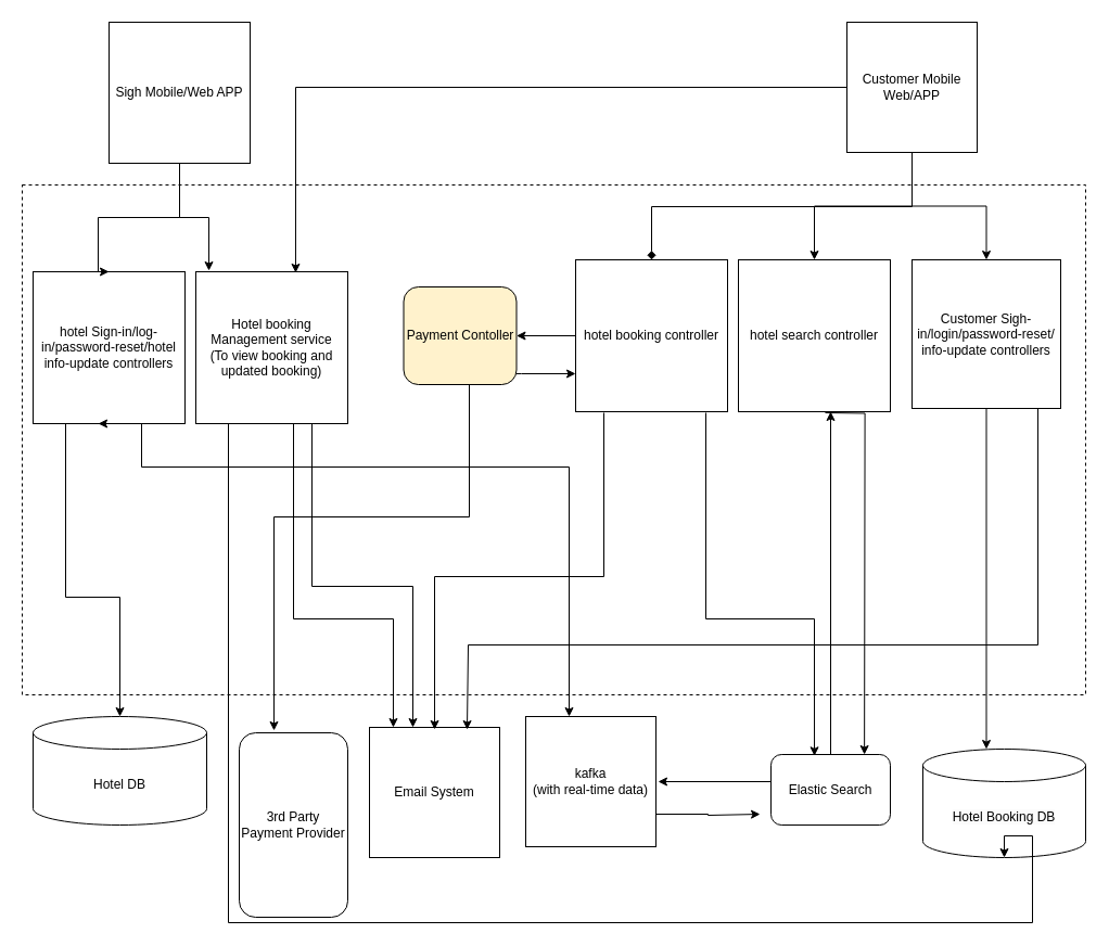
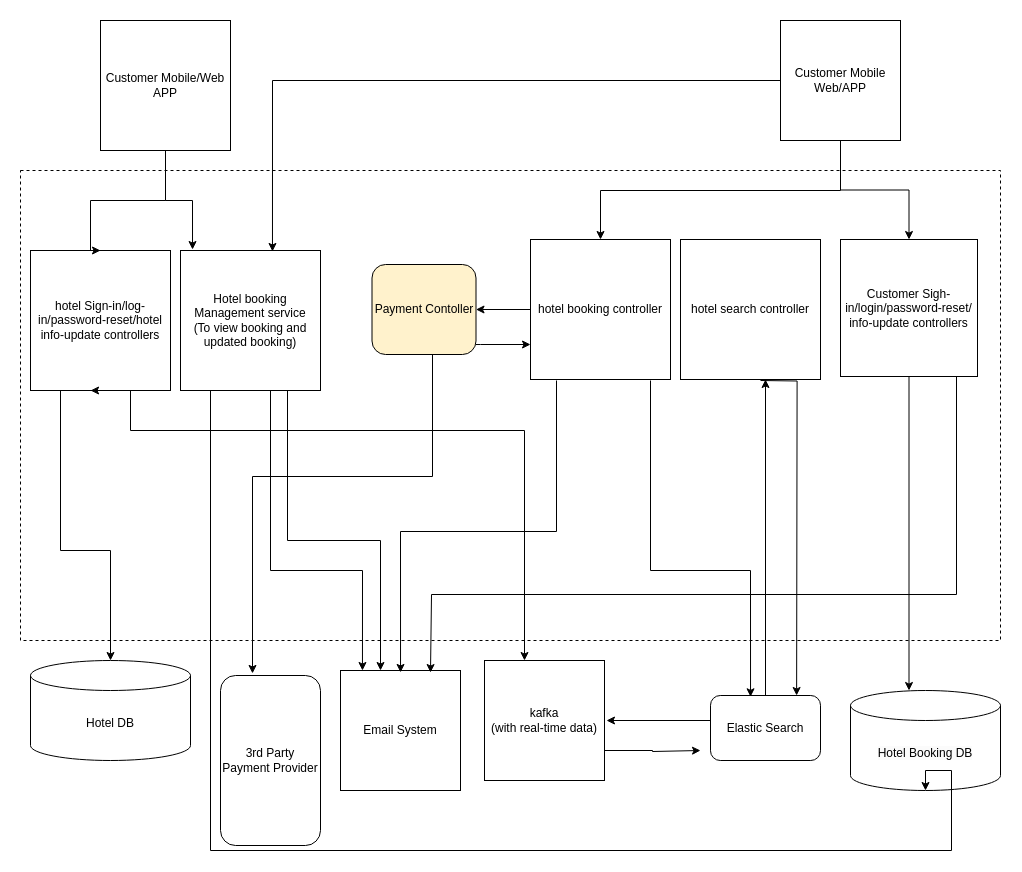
  <mxCell id="0" />
  <mxCell id="1" parent="0" />
  <mxCell id="2" value="" style="rounded=0;whiteSpace=wrap;html=1;dashed=1;" vertex="1" parent="1"><mxGeometry x="20" y="170" width="980" height="470" as="geometry" /></mxCell>
  <mxCell id="3" value="Hotel DB" style="shape=cylinder3;whiteSpace=wrap;html=1;boundedLbl=1;backgroundOutline=1;size=15;" vertex="1" parent="1"><mxGeometry x="30" y="660" width="160" height="100" as="geometry" /></mxCell>
  <mxCell id="4" value="&lt;span style=&quot;color: rgb(0, 0, 0); font-family: Helvetica; font-size: 12px; font-style: normal; font-variant-ligatures: normal; font-variant-caps: normal; font-weight: 400; letter-spacing: normal; orphans: 2; text-align: center; text-indent: 0px; text-transform: none; widows: 2; word-spacing: 0px; -webkit-text-stroke-width: 0px; white-space: normal; background-color: rgb(251, 251, 251); text-decoration-thickness: initial; text-decoration-style: initial; text-decoration-color: initial; display: inline !important; float: none;&quot;&gt;Hotel Booking DB&lt;/span&gt;" style="shape=cylinder3;whiteSpace=wrap;html=1;boundedLbl=1;backgroundOutline=1;size=15;" vertex="1" parent="1"><mxGeometry x="850" y="690" width="150" height="100" as="geometry" /></mxCell>
  <mxCell id="5" value="Email System" style="whiteSpace=wrap;html=1;aspect=fixed;" vertex="1" parent="1"><mxGeometry x="340" y="670" width="120" height="120" as="geometry" /></mxCell>
  <mxCell id="6" style="edgeStyle=orthogonalEdgeStyle;rounded=0;orthogonalLoop=1;jettySize=auto;html=1;entryX=0.183;entryY=0;entryDx=0;entryDy=0;entryPerimeter=0;" edge="1" parent="1" source="35" target="5"><mxGeometry relative="1" as="geometry"><mxPoint x="150" y="376" as="sourcePoint" /><mxPoint x="380" y="676" as="targetPoint" /><Array as="points"><mxPoint x="270" y="570" /><mxPoint x="362" y="570" /></Array></mxGeometry></mxCell>
  <mxCell id="7" style="edgeStyle=orthogonalEdgeStyle;rounded=0;orthogonalLoop=1;jettySize=auto;html=1;" edge="1" parent="1"><mxGeometry relative="1" as="geometry"><mxPoint x="70" y="390" as="sourcePoint" /><mxPoint x="524" y="660" as="targetPoint" /><Array as="points"><mxPoint x="130" y="390" /><mxPoint x="130" y="430" /><mxPoint x="524" y="430" /></Array></mxGeometry></mxCell>
  <mxCell id="8" value="hotel Sign-in/log-in/password-reset/hotel info-update controllers" style="whiteSpace=wrap;html=1;aspect=fixed;" vertex="1" parent="1"><mxGeometry x="30" y="250" width="140" height="140" as="geometry" /></mxCell>
  <mxCell id="9" style="edgeStyle=orthogonalEdgeStyle;rounded=0;orthogonalLoop=1;jettySize=auto;html=1;" edge="1" parent="1" source="10"><mxGeometry relative="1" as="geometry"><mxPoint x="700" y="750" as="targetPoint" /><Array as="points"><mxPoint x="652" y="750" /><mxPoint x="652" y="751" /></Array></mxGeometry></mxCell>
  <mxCell id="10" value="kafka&lt;br&gt;(with real-time data)" style="whiteSpace=wrap;html=1;aspect=fixed;" vertex="1" parent="1"><mxGeometry x="484" y="660" width="120" height="120" as="geometry" /></mxCell>
  <mxCell id="11" style="edgeStyle=orthogonalEdgeStyle;rounded=0;orthogonalLoop=1;jettySize=auto;html=1;" edge="1" parent="1" source="12"><mxGeometry relative="1" as="geometry"><mxPoint x="765" y="379" as="targetPoint" /><Array as="points"><mxPoint x="765" y="379" /></Array></mxGeometry></mxCell>
  <mxCell id="12" value="Elastic Search" style="rounded=1;whiteSpace=wrap;html=1;" vertex="1" parent="1"><mxGeometry x="710" y="695" width="110" height="65" as="geometry" /></mxCell>
  <mxCell id="13" style="edgeStyle=orthogonalEdgeStyle;rounded=0;orthogonalLoop=1;jettySize=auto;html=1;" edge="1" parent="1" source="15" target="4"><mxGeometry relative="1" as="geometry"><mxPoint x="790" y="340" as="sourcePoint" /><mxPoint x="854.05" y="676" as="targetPoint" /><Array as="points"><mxPoint x="855" y="340" /><mxPoint x="945" y="340" /></Array></mxGeometry></mxCell>
  <mxCell id="14" style="edgeStyle=orthogonalEdgeStyle;rounded=0;orthogonalLoop=1;jettySize=auto;html=1;entryX=0.575;entryY=0.017;entryDx=0;entryDy=0;entryPerimeter=0;" edge="1" parent="1"><mxGeometry relative="1" as="geometry"><mxPoint x="956" y="376" as="sourcePoint" /><mxPoint x="430" y="672.04" as="targetPoint" /><Array as="points"><mxPoint x="956" y="594" /><mxPoint x="431" y="594" /></Array></mxGeometry></mxCell>
  <mxCell id="15" value="Customer Sigh-in/login/password-reset/ info-update controllers" style="whiteSpace=wrap;html=1;aspect=fixed;" vertex="1" parent="1"><mxGeometry x="840" y="239" width="137" height="137" as="geometry" /></mxCell>
  <mxCell id="16" style="edgeStyle=orthogonalEdgeStyle;rounded=0;orthogonalLoop=1;jettySize=auto;html=1;exitX=0.5;exitY=1;exitDx=0;exitDy=0;entryX=0.429;entryY=1;entryDx=0;entryDy=0;entryPerimeter=0;" edge="1" parent="1" source="8" target="8"><mxGeometry relative="1" as="geometry" /></mxCell>
  <mxCell id="17" style="edgeStyle=orthogonalEdgeStyle;rounded=0;orthogonalLoop=1;jettySize=auto;html=1;entryX=0.5;entryY=0;entryDx=0;entryDy=0;" edge="1" parent="1" source="18" target="8"><mxGeometry relative="1" as="geometry"><Array as="points"><mxPoint x="165" y="200" /><mxPoint x="90" y="200" /></Array></mxGeometry></mxCell>
- <mxCell id="18" value="Sigh Mobile/Web APP" style="whiteSpace=wrap;html=1;aspect=fixed;" vertex="1" parent="1"><mxGeometry x="100" y="20" width="130" height="130" as="geometry" /></mxCell>
+ <mxCell id="18" value="Customer Mobile/Web APP" style="whiteSpace=wrap;html=1;aspect=fixed;" vertex="1" parent="1"><mxGeometry x="100" y="20" width="130" height="130" as="geometry" /></mxCell>
  <mxCell id="19" style="edgeStyle=orthogonalEdgeStyle;rounded=0;orthogonalLoop=1;jettySize=auto;html=1;" edge="1" parent="1" source="21" target="15"><mxGeometry relative="1" as="geometry" /></mxCell>
- <mxCell id="20" style="edgeStyle=orthogonalEdgeStyle;rounded=0;orthogonalLoop=1;jettySize=auto;html=1;" edge="1" parent="1" source="21" target="23"><mxGeometry relative="1" as="geometry" /></mxCell>
  <mxCell id="21" value="Customer Mobile Web/APP" style="whiteSpace=wrap;html=1;aspect=fixed;" vertex="1" parent="1"><mxGeometry x="780" y="20" width="120" height="120" as="geometry" /></mxCell>
  <mxCell id="22" style="edgeStyle=orthogonalEdgeStyle;rounded=0;orthogonalLoop=1;jettySize=auto;html=1;entryX=0.5;entryY=0;entryDx=0;entryDy=0;entryPerimeter=0;" edge="1" parent="1" source="8" target="3"><mxGeometry relative="1" as="geometry"><Array as="points"><mxPoint x="60" y="550" /><mxPoint x="110" y="550" /></Array></mxGeometry></mxCell>
  <mxCell id="23" value="hotel search controller" style="whiteSpace=wrap;html=1;aspect=fixed;" vertex="1" parent="1"><mxGeometry x="680" y="239" width="140" height="140" as="geometry" /></mxCell>
  <mxCell id="24" style="edgeStyle=orthogonalEdgeStyle;rounded=0;orthogonalLoop=1;jettySize=auto;html=1;entryX=0.692;entryY=-0.02;entryDx=0;entryDy=0;entryPerimeter=0;" edge="1" parent="1"><mxGeometry relative="1" as="geometry"><mxPoint x="760" y="380" as="sourcePoint" /><mxPoint x="796.12" y="695" as="targetPoint" /></mxGeometry></mxCell>
  <mxCell id="25" style="edgeStyle=orthogonalEdgeStyle;rounded=0;orthogonalLoop=1;jettySize=auto;html=1;" edge="1" parent="1" source="12"><mxGeometry relative="1" as="geometry"><mxPoint x="606" y="720" as="targetPoint" /><Array as="points"><mxPoint x="606" y="720" /></Array></mxGeometry></mxCell>
- <mxCell id="26" style="edgeStyle=orthogonalEdgeStyle;rounded=0;orthogonalLoop=1;jettySize=auto;html=1;exitX=0;exitY=0.5;exitDx=0;exitDy=0;endArrow=diamond;" edge="1" parent="1" target="28" source="21"><mxGeometry relative="1" as="geometry"><mxPoint x="680" y="80" as="sourcePoint" /><Array as="points"><mxPoint x="780" y="140" /><mxPoint x="840" y="140" /><mxPoint x="840" y="190" /><mxPoint x="600" y="190" /></Array></mxGeometry></mxCell>
+ <mxCell id="26" style="edgeStyle=orthogonalEdgeStyle;rounded=0;orthogonalLoop=1;jettySize=auto;html=1;exitX=0;exitY=0.5;exitDx=0;exitDy=0;" edge="1" parent="1" target="28" source="21"><mxGeometry relative="1" as="geometry"><mxPoint x="680" y="80" as="sourcePoint" /><Array as="points"><mxPoint x="780" y="140" /><mxPoint x="840" y="140" /><mxPoint x="840" y="190" /><mxPoint x="600" y="190" /></Array></mxGeometry></mxCell>
  <mxCell id="27" style="edgeStyle=orthogonalEdgeStyle;rounded=0;orthogonalLoop=1;jettySize=auto;html=1;entryX=1;entryY=0.5;entryDx=0;entryDy=0;" edge="1" parent="1" source="28" target="32"><mxGeometry relative="1" as="geometry" /></mxCell>
  <mxCell id="28" value="hotel booking controller" style="whiteSpace=wrap;html=1;aspect=fixed;" vertex="1" parent="1"><mxGeometry x="530" y="239" width="140" height="140" as="geometry" /></mxCell>
  <mxCell id="29" style="edgeStyle=orthogonalEdgeStyle;rounded=0;orthogonalLoop=1;jettySize=auto;html=1;entryX=0.364;entryY=0.02;entryDx=0;entryDy=0;entryPerimeter=0;" edge="1" parent="1" target="12"><mxGeometry relative="1" as="geometry"><mxPoint x="775" y="690" as="targetPoint" /><mxPoint x="650" y="380" as="sourcePoint" /><Array as="points"><mxPoint x="650" y="570" /><mxPoint x="750" y="570" /></Array></mxGeometry></mxCell>
  <mxCell id="30" style="edgeStyle=orthogonalEdgeStyle;rounded=0;orthogonalLoop=1;jettySize=auto;html=1;entryX=0;entryY=0.75;entryDx=0;entryDy=0;" edge="1" parent="1" source="32" target="28"><mxGeometry relative="1" as="geometry"><Array as="points"><mxPoint x="480" y="344" /><mxPoint x="480" y="344" /></Array></mxGeometry></mxCell>
  <mxCell id="31" style="edgeStyle=orthogonalEdgeStyle;rounded=0;orthogonalLoop=1;jettySize=auto;html=1;entryX=0.32;entryY=-0.012;entryDx=0;entryDy=0;entryPerimeter=0;" edge="1" parent="1" target="33"><mxGeometry relative="1" as="geometry"><mxPoint x="432" y="320" as="sourcePoint" /><mxPoint x="245" y="626" as="targetPoint" /><Array as="points"><mxPoint x="432" y="476" /><mxPoint x="252" y="476" /></Array></mxGeometry></mxCell>
  <mxCell id="32" value="Payment Contoller" style="rounded=1;whiteSpace=wrap;html=1;fillColor=#fff2cc;" vertex="1" parent="1"><mxGeometry x="371.5" y="264" width="104" height="90" as="geometry" /></mxCell>
  <mxCell id="33" value="3rd Party Payment Provider" style="rounded=1;whiteSpace=wrap;html=1;" vertex="1" parent="1"><mxGeometry x="220" y="675" width="100" height="170" as="geometry" /></mxCell>
  <mxCell id="34" style="edgeStyle=orthogonalEdgeStyle;rounded=0;orthogonalLoop=1;jettySize=auto;html=1;entryX=0.5;entryY=1;entryDx=0;entryDy=0;entryPerimeter=0;" edge="1" parent="1" source="35" target="4"><mxGeometry relative="1" as="geometry"><mxPoint x="950" y="788" as="targetPoint" /><Array as="points"><mxPoint x="210" y="850" /><mxPoint x="951" y="850" /><mxPoint x="951" y="770" /></Array></mxGeometry></mxCell>
  <mxCell id="35" value="Hotel booking Management service&lt;br&gt;(To view booking and updated booking)" style="whiteSpace=wrap;html=1;aspect=fixed;" vertex="1" parent="1"><mxGeometry x="180" y="250" width="140" height="140" as="geometry" /></mxCell>
  <mxCell id="36" style="edgeStyle=orthogonalEdgeStyle;rounded=0;orthogonalLoop=1;jettySize=auto;html=1;entryX=0.086;entryY=-0.007;entryDx=0;entryDy=0;entryPerimeter=0;" edge="1" parent="1" source="18" target="35"><mxGeometry relative="1" as="geometry" /></mxCell>
  <mxCell id="37" style="edgeStyle=orthogonalEdgeStyle;rounded=0;orthogonalLoop=1;jettySize=auto;html=1;entryX=0.657;entryY=0.007;entryDx=0;entryDy=0;entryPerimeter=0;" edge="1" parent="1" source="21" target="35"><mxGeometry relative="1" as="geometry" /></mxCell>
  <mxCell id="38" style="edgeStyle=orthogonalEdgeStyle;rounded=0;orthogonalLoop=1;jettySize=auto;html=1;exitX=0.55;exitY=1;exitDx=0;exitDy=0;exitPerimeter=0;" edge="1" parent="1" source="35"><mxGeometry relative="1" as="geometry"><mxPoint x="290" y="400" as="sourcePoint" /><mxPoint x="380" y="670" as="targetPoint" /><Array as="points"><mxPoint x="287" y="390" /><mxPoint x="287" y="540" /><mxPoint x="380" y="540" /></Array></mxGeometry></mxCell>
  <mxCell id="39" style="edgeStyle=orthogonalEdgeStyle;rounded=0;orthogonalLoop=1;jettySize=auto;html=1;entryX=0.867;entryY=0.008;entryDx=0;entryDy=0;entryPerimeter=0;" edge="1" parent="1"><mxGeometry relative="1" as="geometry"><mxPoint x="556" y="380" as="sourcePoint" /><mxPoint x="400.04" y="671.96" as="targetPoint" /><Array as="points"><mxPoint x="556" y="531" /><mxPoint x="400" y="531" /></Array></mxGeometry></mxCell>
